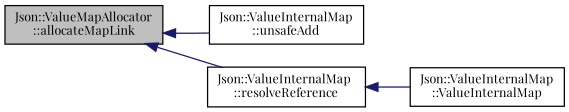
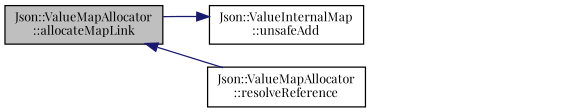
  digraph {
    fontname="Playfair Display"
    rankdir=LR
    node [color=black fillcolor=white fontname="Playfair Display" fontsize=10 shape=record style=filled]
    edge [color=midnightblue dir=back fontname="Playfair Display" fontsize=10 labelfontname=FreeSans labelfontsize=10 style=solid]
    n1 [fillcolor=grey75 fontcolor=black height=0.2 label="Json::ValueMapAllocator\l::allocateMapLink" width=0.4]
    n2 [height=0.2 label="Json::ValueInternalMap\l::unsafeAdd" width=0.4]
-   n3 [height=0.2 label="Json::ValueInternalMap\l::resolveReference" width=0.4]
-   n4 [height=0.2 label="Json::ValueInternalMap\l::ValueInternalMap" width=0.4]
-   n1 -> n2
+   n3 [height=0.2 label="Json::ValueMapAllocator\l::resolveReference" width=0.4]
+   n2 -> n1
    n1 -> n3
-   n3 -> n4
  }
